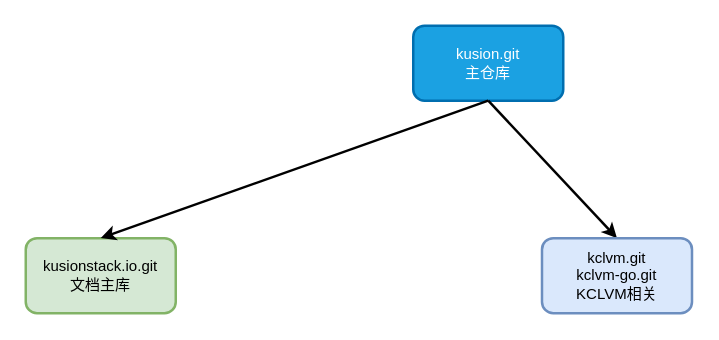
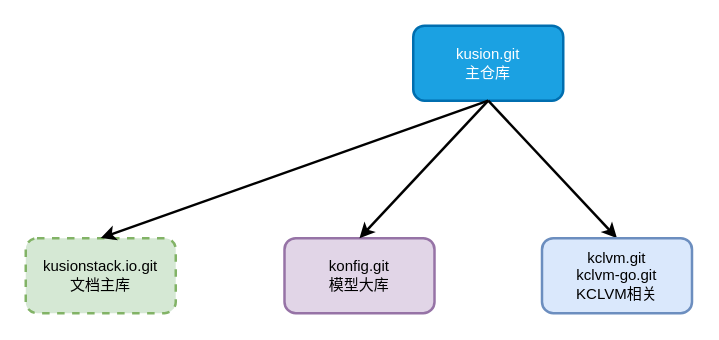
  <mxCell id="0" />
  <mxCell id="1" parent="0" />
  <mxCell id="2" value="kusion.git&lt;br&gt;主仓库" style="rounded=1;whiteSpace=wrap;html=1;strokeWidth=2;fillColor=#1ba1e2;strokeColor=#006EAF;fontColor=#ffffff;" parent="1" vertex="1"><mxGeometry x="330" y="20" width="120" height="60" as="geometry" /></mxCell>
- <mxCell id="3" value="kusionstack.io.git&lt;br&gt;文档主库" style="rounded=1;whiteSpace=wrap;html=1;strokeWidth=2;fillColor=#d5e8d4;strokeColor=#82b366;" parent="1" vertex="1"><mxGeometry x="20" y="190" width="120" height="60" as="geometry" /></mxCell>
+ <mxCell id="3" value="kusionstack.io.git&lt;br&gt;文档主库" style="rounded=1;whiteSpace=wrap;html=1;strokeWidth=2;fillColor=#d5e8d4;strokeColor=#82b366;dashed=1;" parent="1" vertex="1"><mxGeometry x="20" y="190" width="120" height="60" as="geometry" /></mxCell>
+ <mxCell id="4" value="konfig.git&lt;br&gt;模型大库" style="rounded=1;whiteSpace=wrap;html=1;strokeWidth=2;fillColor=#e1d5e7;strokeColor=#9673a6;" parent="1" vertex="1"><mxGeometry x="227" y="190" width="120" height="60" as="geometry" /></mxCell>
+ <mxCell id="5" value="" style="endArrow=classic;html=1;strokeWidth=2;exitX=0.5;exitY=1;exitDx=0;exitDy=0;entryX=0.5;entryY=0;entryDx=0;entryDy=0;" parent="1" source="2" target="4" edge="1"><mxGeometry width="50" height="50" relative="1" as="geometry"><mxPoint x="510" y="310" as="sourcePoint" /><mxPoint x="560" y="260" as="targetPoint" /></mxGeometry></mxCell>
  <mxCell id="6" value="" style="endArrow=classic;html=1;strokeWidth=2;entryX=0.5;entryY=0;entryDx=0;entryDy=0;exitX=0.5;exitY=1;exitDx=0;exitDy=0;" parent="1" source="2" target="3" edge="1"><mxGeometry width="50" height="50" relative="1" as="geometry"><mxPoint x="410" y="110" as="sourcePoint" /><mxPoint x="220" y="200" as="targetPoint" /></mxGeometry></mxCell>
  <mxCell id="7" value="" style="endArrow=classic;html=1;strokeWidth=2;exitX=0.5;exitY=1;exitDx=0;exitDy=0;entryX=0.5;entryY=0;entryDx=0;entryDy=0;" parent="1" source="2" target="8" edge="1"><mxGeometry width="50" height="50" relative="1" as="geometry"><mxPoint x="430" y="130" as="sourcePoint" /><mxPoint x="410" y="190" as="targetPoint" /></mxGeometry></mxCell>
  <mxCell id="8" value="kclvm.git&lt;br&gt;kclvm-go.git&lt;br&gt;KCLVM相关" style="rounded=1;whiteSpace=wrap;html=1;strokeWidth=2;fillColor=#dae8fc;strokeColor=#6c8ebf;" parent="1" vertex="1"><mxGeometry x="433" y="190" width="120" height="60" as="geometry" /></mxCell>
